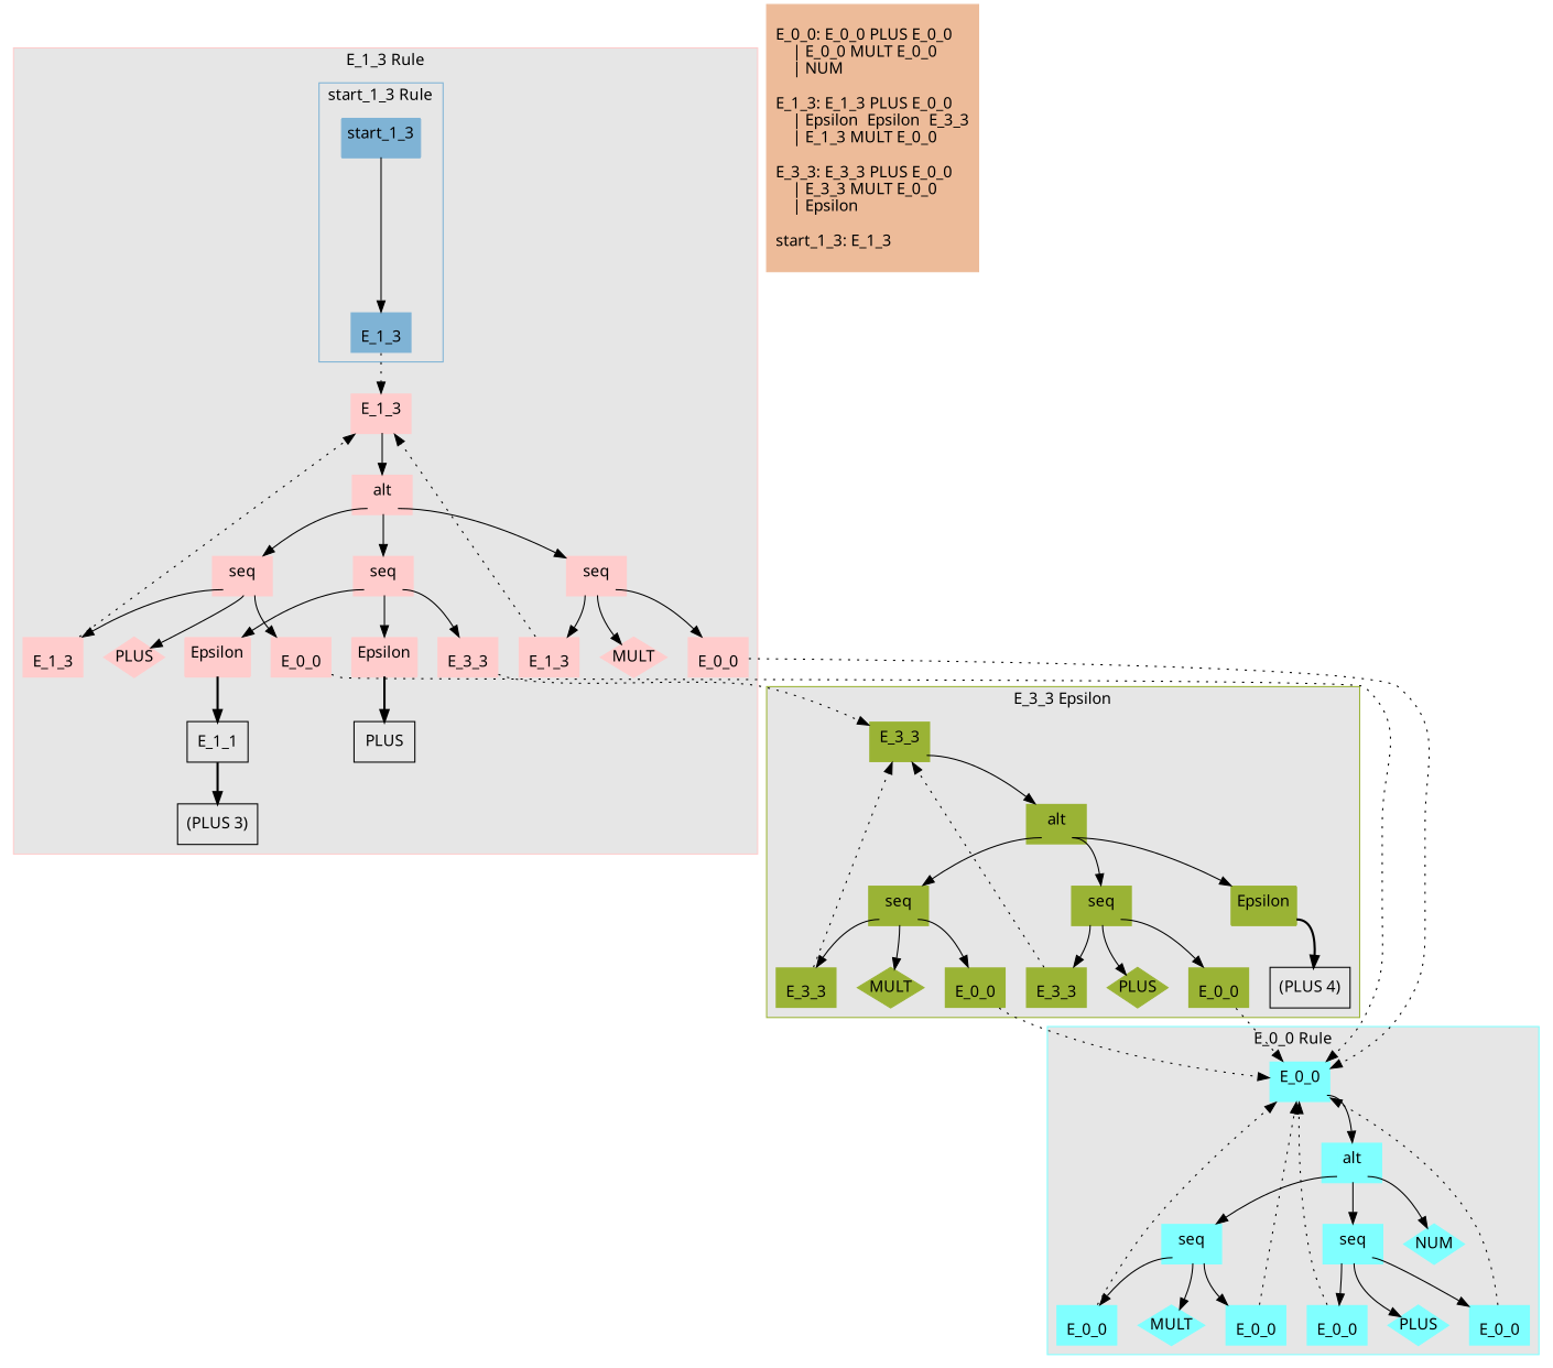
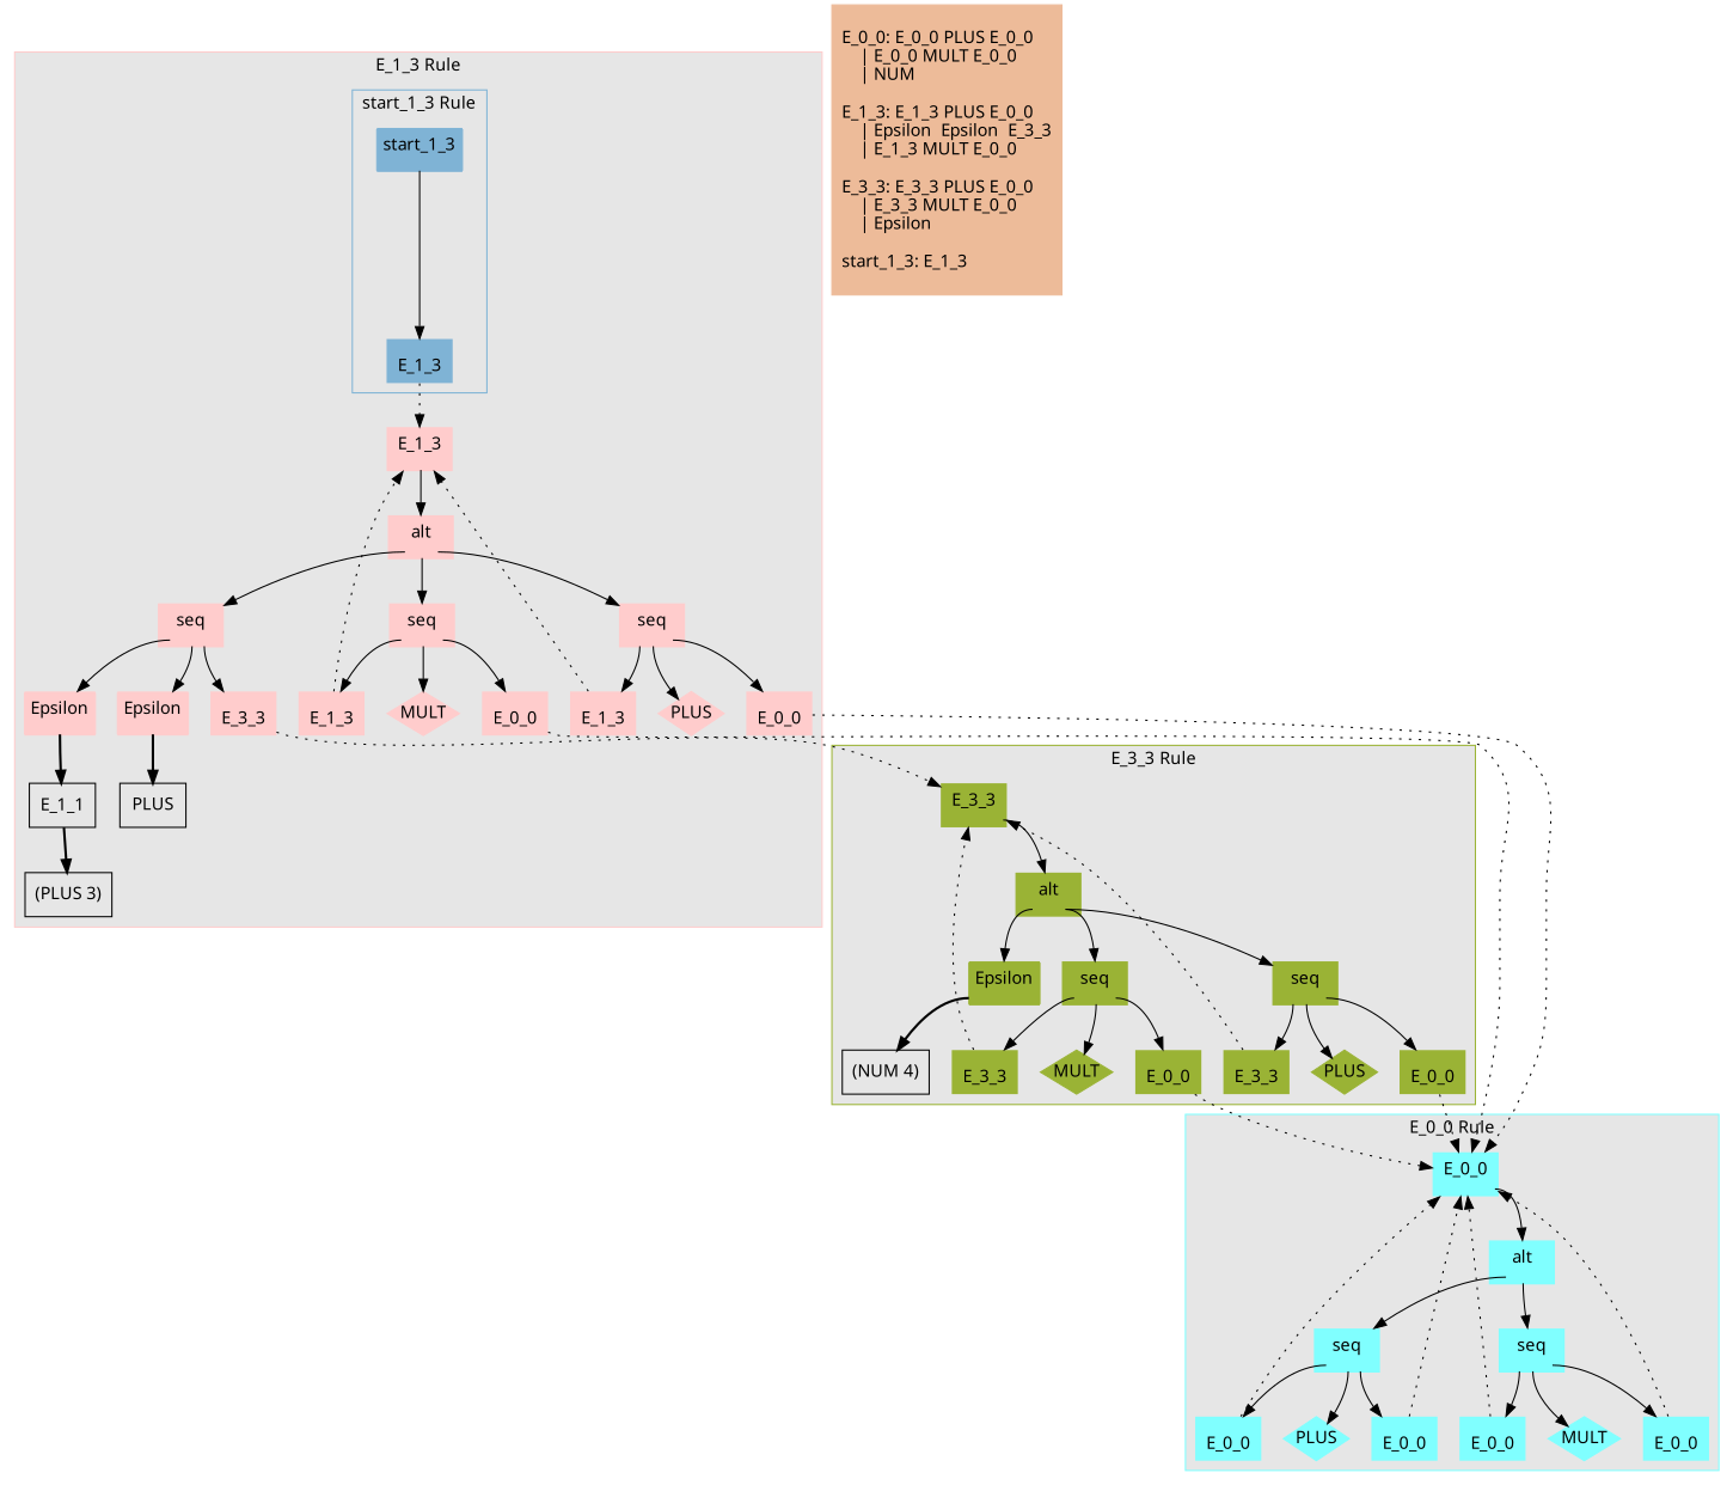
  digraph {
    fontname="Noto Sans"
    node [color="1.0 .2 1.0" fontname="Noto Sans" margin=0 shape=none style=filled]
    edge [fontname="Noto Sans" style=solid tailport=F]
    n1 [color=".2 .7 .7" label=< <table border="1" cellborder="0" cellspacing="0" cellpadding="4"><tr><td>E_3_3</td></tr><tr><td port="F"></td></tr></table> >]
    n2 [color=".2 .7 .7" label=< <table border="1" cellborder="0" cellspacing="0" cellpadding="4"><tr><td>alt</td></tr><tr><td port="F"></td></tr></table> >]
    n3 [color=".2 .7 .7" label=< <table border="1" cellborder="0" cellspacing="0" cellpadding="4"><tr><td colspan="3">seq</td></tr><tr><td port="F0"></td><td port="F1"></td><td port="F2"></td></tr></table> >]
    n4 [color=".2 .7 .7" label=< <table border="1" cellborder="0" cellspacing="0" cellpadding="4"><tr><td port="H"></td></tr><tr><td>E_3_3</td></tr></table> >]
    n5 [color=".2 .7 .7" label=PLUS shape=diamond]
    n6 [color=".2 .7 .7" label=< <table border="1" cellborder="0" cellspacing="0" cellpadding="4"><tr><td port="H"></td></tr><tr><td>E_0_0</td></tr></table> >]
    n7 [color=".2 .7 .7" label=< <table border="1" cellborder="0" cellspacing="0" cellpadding="4"><tr><td colspan="3">seq</td></tr><tr><td port="F0"></td><td port="F1"></td><td port="F2"></td></tr></table> >]
    n8 [color=".2 .7 .7" label=< <table border="1" cellborder="0" cellspacing="0" cellpadding="4"><tr><td port="H"></td></tr><tr><td>E_3_3</td></tr></table> >]
    n9 [color=".2 .7 .7" label=MULT shape=diamond]
    n10 [color=".2 .7 .7" label=< <table border="1" cellborder="0" cellspacing="0" cellpadding="4"><tr><td port="H"></td></tr><tr><td>E_0_0</td></tr></table> >]
    n11 [color=".2 .7 .7" label=< <table border="1" cellborder="0" cellspacing="0" cellpadding="4"><tr><td>Epsilon</td></tr><tr><td port="F"></td></tr></table> >]
-   n12 [label="(PLUS 4)" shape=record color="" margin="" style=""]
+   n12 [label="(NUM 4)" shape=record color="" margin="" style=""]
    n13 [color=".5 .5 1.0" label=< <table border="1" cellborder="0" cellspacing="0" cellpadding="4"><tr><td>E_0_0</td></tr><tr><td port="F"></td></tr></table> >]
    n14 [color=".5 .5 1.0" label=< <table border="1" cellborder="0" cellspacing="0" cellpadding="4"><tr><td>alt</td></tr><tr><td port="F"></td></tr></table> >]
    n15 [color=".5 .5 1.0" label=< <table border="1" cellborder="0" cellspacing="0" cellpadding="4"><tr><td colspan="3">seq</td></tr><tr><td port="F0"></td><td port="F1"></td><td port="F2"></td></tr></table> >]
    n16 [color=".5 .5 1.0" label=< <table border="1" cellborder="0" cellspacing="0" cellpadding="4"><tr><td port="H"></td></tr><tr><td>E_0_0</td></tr></table> >]
    n17 [color=".5 .5 1.0" label=PLUS shape=diamond]
    n18 [color=".5 .5 1.0" label=< <table border="1" cellborder="0" cellspacing="0" cellpadding="4"><tr><td port="H"></td></tr><tr><td>E_0_0</td></tr></table> >]
    n19 [color=".5 .5 1.0" label=< <table border="1" cellborder="0" cellspacing="0" cellpadding="4"><tr><td colspan="3">seq</td></tr><tr><td port="F0"></td><td port="F1"></td><td port="F2"></td></tr></table> >]
    n20 [color=".5 .5 1.0" label=< <table border="1" cellborder="0" cellspacing="0" cellpadding="4"><tr><td port="H"></td></tr><tr><td>E_0_0</td></tr></table> >]
    n21 [color=".5 .5 1.0" label=MULT shape=diamond]
    n22 [color=".5 .5 1.0" label=< <table border="1" cellborder="0" cellspacing="0" cellpadding="4"><tr><td port="H"></td></tr><tr><td>E_0_0</td></tr></table> >]
-   n23 [color=".5 .5 1.0" label=NUM shape=diamond]
    n24 [color="#7FB3D5" label=< <table border="1" cellborder="0" cellspacing="0" cellpadding="4"><tr><td>start_1_3</td></tr><tr><td port="F"></td></tr></table> >]
    n25 [color="#7FB3D5" label=< <table border="1" cellborder="0" cellspacing="0" cellpadding="4"><tr><td port="H"></td></tr><tr><td>E_1_3</td></tr></table> >]
    n26 [label=< <table border="1" cellborder="0" cellspacing="0" cellpadding="4"><tr><td>E_1_3</td></tr><tr><td port="F"></td></tr></table> >]
    n27 [label=< <table border="1" cellborder="0" cellspacing="0" cellpadding="4"><tr><td>alt</td></tr><tr><td port="F"></td></tr></table> >]
    n28 [label=< <table border="1" cellborder="0" cellspacing="0" cellpadding="4"><tr><td colspan="3">seq</td></tr><tr><td port="F0"></td><td port="F1"></td><td port="F2"></td></tr></table> >]
    n29 [label=< <table border="1" cellborder="0" cellspacing="0" cellpadding="4"><tr><td port="H"></td></tr><tr><td>E_1_3</td></tr></table> >]
    n30 [label=PLUS shape=diamond]
    n31 [label=< <table border="1" cellborder="0" cellspacing="0" cellpadding="4"><tr><td port="H"></td></tr><tr><td>E_0_0</td></tr></table> >]
    n32 [label=< <table border="1" cellborder="0" cellspacing="0" cellpadding="4"><tr><td colspan="3">seq</td></tr><tr><td port="F0"></td><td port="F1"></td><td port="F2"></td></tr></table> >]
    n33 [label=< <table border="1" cellborder="0" cellspacing="0" cellpadding="4"><tr><td>Epsilon</td></tr><tr><td port="F"></td></tr></table> >]
    n34 [label=< <table border="0" cellborder="0" cellspacing="0" cellpadding="0"><tr><td colspan="1">E_1_1</td></tr><tr><td port="F0"></td></tr></table> > shape=record color="" style=""]
    n35 [label="(PLUS 3)" shape=record color="" margin="" style=""]
    n36 [label=< <table border="1" cellborder="0" cellspacing="0" cellpadding="4"><tr><td>Epsilon</td></tr><tr><td port="F"></td></tr></table> >]
    n37 [label=PLUS shape=record color="" margin="" style=""]
    n38 [label=< <table border="1" cellborder="0" cellspacing="0" cellpadding="4"><tr><td port="H"></td></tr><tr><td>E_3_3</td></tr></table> >]
    n39 [label=< <table border="1" cellborder="0" cellspacing="0" cellpadding="4"><tr><td colspan="3">seq</td></tr><tr><td port="F0"></td><td port="F1"></td><td port="F2"></td></tr></table> >]
    n40 [label=< <table border="1" cellborder="0" cellspacing="0" cellpadding="4"><tr><td port="H"></td></tr><tr><td>E_1_3</td></tr></table> >]
    n41 [label=MULT shape=diamond]
    n42 [label=< <table border="1" cellborder="0" cellspacing="0" cellpadding="4"><tr><td port="H"></td></tr><tr><td>E_0_0</td></tr></table> >]
    n43 [color="#EDBB99" label="\lE_0_0: E_0_0 PLUS E_0_0\l    | E_0_0 MULT E_0_0\l    | NUM\l\lE_1_3: E_1_3 PLUS E_0_0\l    | Epsilon  Epsilon  E_3_3\l    | E_1_3 MULT E_0_0\l\lE_3_3: E_3_3 PLUS E_0_0\l    | E_3_3 MULT E_0_0\l    | Epsilon \l\lstart_1_3: E_1_3\l " shape=rectangle margin=""]
    subgraph cluster_1 {
      color=".2 .7 .7"
      fillcolor="#e6e6e6"
-     label="E_3_3 Epsilon"
+     label="E_3_3 Rule"
      style=filled
      n1
      n2
      n3
      n4
      n5
      n6
      n7
      n8
      n9
      n10
      n11
      n12
    }
    subgraph cluster_2 {
      color=".5 .5 1.0"
      fillcolor="#e6e6e6"
      label="E_0_0 Rule"
      style=filled
      n13
      n14
      n15
      n16
      n17
      n18
      n19
      n20
      n21
      n22
-     n23
    }
    subgraph cluster_3 {
      color="1.0 .2 1.0"
      fillcolor="#e6e6e6"
      label="E_1_3 Rule"
      style=filled
      n26
      n27
      n28
      n29
      n30
      n31
      n32
      n33
      n34
      n35
      n36
      n37
      n38
      n39
      n40
      n41
      n42
      subgraph cluster_4 {
        color="#7FB3D5"
        fillcolor="#e6e6e6"
        label="start_1_3 Rule"
        style=filled
        n24
        n25
      }
    }
    n1 -> n2
    n2 -> n3
    n2 -> n7
    n2 -> n11
    n3 -> n4 [tailport=F0]
    n3 -> n5 [tailport=F1]
    n3 -> n6 [tailport=F2]
    n4 -> n1 [style=dotted]
    n6 -> n13 [style=dotted]
    n7 -> n8 [tailport=F0]
    n7 -> n9 [tailport=F1]
    n7 -> n10 [tailport=F2]
    n8 -> n1 [style=dotted]
    n10 -> n13 [style=dotted]
    n11 -> n12 [style=bold]
    n13 -> n14
    n14 -> n15
    n14 -> n19
-   n14 -> n23
    n15 -> n16 [tailport=F0]
    n15 -> n17 [tailport=F1]
    n15 -> n18 [tailport=F2]
    n16 -> n13 [style=dotted]
    n18 -> n13 [style=dotted]
    n19 -> n20 [tailport=F0]
    n19 -> n21 [tailport=F1]
    n19 -> n22 [tailport=F2]
    n20 -> n13 [style=dotted]
    n22 -> n13 [style=dotted]
    n24 -> n25
    n25 -> n26 [style=dotted]
    n26 -> n27
    n27 -> n28
    n27 -> n32
    n27 -> n39
    n28 -> n29 [tailport=F0]
    n28 -> n30 [tailport=F1]
    n28 -> n31 [tailport=F2]
    n29 -> n26 [style=dotted]
    n31 -> n13 [style=dotted]
    n32 -> n33 [tailport=F0]
    n32 -> n36 [tailport=F1]
    n32 -> n38 [tailport=F2]
    n33 -> n34 [style=bold]
    n34 -> n35 [style=bold tailport=F0]
    n36 -> n37 [style=bold]
    n38 -> n1 [style=dotted]
    n39 -> n40 [tailport=F0]
    n39 -> n41 [tailport=F1]
    n39 -> n42 [tailport=F2]
    n40 -> n26 [style=dotted]
    n42 -> n13 [style=dotted]
  }
